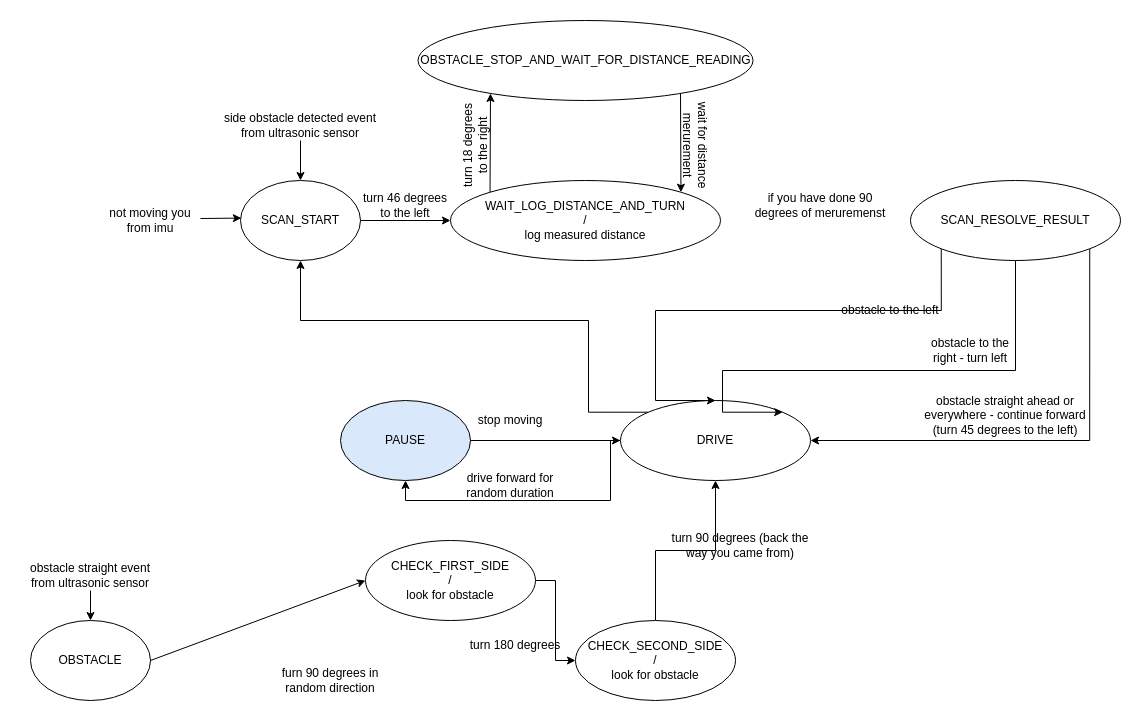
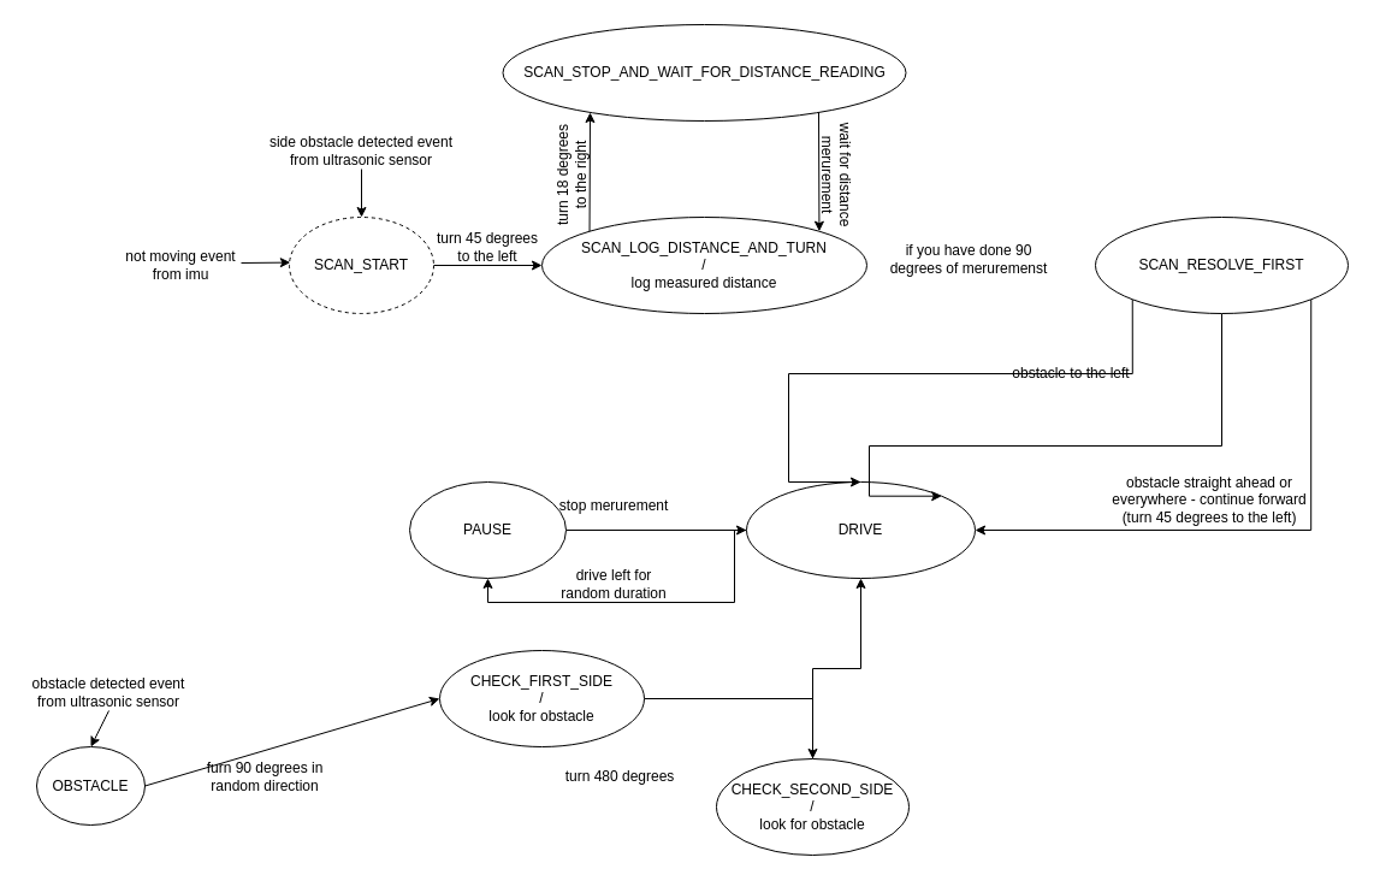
  <mxCell id="0" />
  <mxCell id="1" parent="0" />
  <mxCell id="2" style="edgeStyle=orthogonalEdgeStyle;rounded=0;orthogonalLoop=1;jettySize=auto;html=1;" edge="1" parent="1" source="3" target="5"><mxGeometry relative="1" as="geometry" /></mxCell>
- <mxCell id="3" value="PAUSE" style="ellipse;whiteSpace=wrap;html=1;fillColor=#dae8fc;" vertex="1" parent="1"><mxGeometry x="340" y="400" width="130" height="80" as="geometry" /></mxCell>
+ <mxCell id="3" value="PAUSE" style="ellipse;whiteSpace=wrap;html=1;" vertex="1" parent="1"><mxGeometry x="340" y="400" width="130" height="80" as="geometry" /></mxCell>
  <mxCell id="4" style="edgeStyle=orthogonalEdgeStyle;rounded=0;orthogonalLoop=1;jettySize=auto;html=1;entryX=0.5;entryY=1;entryDx=0;entryDy=0;" edge="1" parent="1" source="5" target="3"><mxGeometry relative="1" as="geometry"><Array as="points"><mxPoint x="610" y="500" /><mxPoint x="405" y="500" /></Array></mxGeometry></mxCell>
  <mxCell id="5" value="DRIVE" style="ellipse;whiteSpace=wrap;html=1;" vertex="1" parent="1"><mxGeometry x="620" y="400" width="190" height="80" as="geometry" /></mxCell>
  <mxCell id="6" style="edgeStyle=orthogonalEdgeStyle;rounded=0;orthogonalLoop=1;jettySize=auto;html=1;entryX=0;entryY=0.5;entryDx=0;entryDy=0;" edge="1" parent="1" source="7" target="8"><mxGeometry relative="1" as="geometry"><Array as="points"><mxPoint x="360" y="220" /><mxPoint x="360" y="220" /></Array></mxGeometry></mxCell>
- <mxCell id="7" value="SCAN_START" style="ellipse;whiteSpace=wrap;html=1;" vertex="1" parent="1"><mxGeometry x="240" y="180" width="120" height="80" as="geometry" /></mxCell>
- <mxCell id="8" value="WAIT_LOG_DISTANCE_AND_TURN&lt;div&gt;/&lt;/div&gt;&lt;div&gt;log measured distance&lt;/div&gt;" style="ellipse;whiteSpace=wrap;html=1;" vertex="1" parent="1"><mxGeometry x="450" y="180" width="270" height="80" as="geometry" /></mxCell>
- <mxCell id="9" value="OBSTACLE_STOP_AND_WAIT_FOR_DISTANCE_READING" style="ellipse;whiteSpace=wrap;html=1;" vertex="1" parent="1"><mxGeometry x="417.5" y="20" width="335" height="80" as="geometry" /></mxCell>
- <mxCell id="10" value="OBSTACLE" style="ellipse;whiteSpace=wrap;html=1;" vertex="1" parent="1"><mxGeometry x="30" y="620" width="120" height="80" as="geometry" /></mxCell>
+ <mxCell id="7" value="SCAN_START" style="ellipse;whiteSpace=wrap;html=1;dashed=1;" vertex="1" parent="1"><mxGeometry x="240" y="180" width="120" height="80" as="geometry" /></mxCell>
+ <mxCell id="8" value="SCAN_LOG_DISTANCE_AND_TURN&lt;div&gt;/&lt;/div&gt;&lt;div&gt;log measured distance&lt;/div&gt;" style="ellipse;whiteSpace=wrap;html=1;" vertex="1" parent="1"><mxGeometry x="450" y="180" width="270" height="80" as="geometry" /></mxCell>
+ <mxCell id="9" value="SCAN_STOP_AND_WAIT_FOR_DISTANCE_READING" style="ellipse;whiteSpace=wrap;html=1;" vertex="1" parent="1"><mxGeometry x="417.5" y="20" width="335" height="80" as="geometry" /></mxCell>
+ <mxCell id="10" value="OBSTACLE" style="ellipse;whiteSpace=wrap;html=1;" vertex="1" parent="1"><mxGeometry x="30" y="620" width="90" height="65" as="geometry" /></mxCell>
  <mxCell id="11" style="edgeStyle=orthogonalEdgeStyle;rounded=0;orthogonalLoop=1;jettySize=auto;html=1;exitX=1;exitY=0.5;exitDx=0;exitDy=0;" edge="1" parent="1" source="12" target="14"><mxGeometry relative="1" as="geometry"><mxPoint x="500" y="610" as="sourcePoint" /><mxPoint x="600" y="660" as="targetPoint" /></mxGeometry></mxCell>
  <mxCell id="12" value="CHECK_FIRST_SIDE&lt;div&gt;/&lt;/div&gt;&lt;div&gt;look for obstacle&lt;/div&gt;" style="ellipse;whiteSpace=wrap;html=1;" vertex="1" parent="1"><mxGeometry x="365" y="540" width="170" height="80" as="geometry" /></mxCell>
  <mxCell id="13" style="edgeStyle=orthogonalEdgeStyle;rounded=0;orthogonalLoop=1;jettySize=auto;html=1;entryX=0.5;entryY=1;entryDx=0;entryDy=0;" edge="1" parent="1" source="14" target="5"><mxGeometry relative="1" as="geometry"><mxPoint x="630" y="510" as="targetPoint" /></mxGeometry></mxCell>
- <mxCell id="14" value="CHECK_SECOND_SIDE&lt;div&gt;/&lt;/div&gt;&lt;div&gt;look for obstacle&lt;/div&gt;" style="ellipse;whiteSpace=wrap;html=1;" vertex="1" parent="1"><mxGeometry x="575" y="620" width="160" height="80" as="geometry" /></mxCell>
+ <mxCell id="14" value="CHECK_SECOND_SIDE&lt;div&gt;/&lt;/div&gt;&lt;div&gt;look for obstacle&lt;/div&gt;" style="ellipse;whiteSpace=wrap;html=1;" vertex="1" parent="1"><mxGeometry x="595" y="630" width="160" height="80" as="geometry" /></mxCell>
  <mxCell id="15" value="" style="endArrow=classic;html=1;rounded=0;entryX=0;entryY=0.5;entryDx=0;entryDy=0;exitX=1;exitY=0.5;exitDx=0;exitDy=0;" edge="1" parent="1" source="10" target="12"><mxGeometry width="50" height="50" relative="1" as="geometry"><mxPoint x="110" y="740" as="sourcePoint" /><mxPoint x="160" y="690" as="targetPoint" /></mxGeometry></mxCell>
- <mxCell id="16" value="furn 90 degrees in random direction" style="text;html=1;align=center;verticalAlign=middle;whiteSpace=wrap;rounded=0;" vertex="1" parent="1"><mxGeometry x="260" y="665" width="140" height="30" as="geometry" /></mxCell>
- <mxCell id="17" value="turn 180 degrees" style="text;html=1;align=center;verticalAlign=middle;whiteSpace=wrap;rounded=0;" vertex="1" parent="1"><mxGeometry x="460" y="630" width="110" height="30" as="geometry" /></mxCell>
- <mxCell id="18" value="turn 90 degrees (back the way you came from)" style="text;html=1;align=center;verticalAlign=middle;whiteSpace=wrap;rounded=0;" vertex="1" parent="1"><mxGeometry x="660" y="530" width="160" height="30" as="geometry" /></mxCell>
+ <mxCell id="16" value="furn 90 degrees in random direction" style="text;html=1;align=center;verticalAlign=middle;whiteSpace=wrap;rounded=0;" vertex="1" parent="1"><mxGeometry x="150" y="630" width="140" height="30" as="geometry" /></mxCell>
+ <mxCell id="17" value="turn 480 degrees" style="text;html=1;align=center;verticalAlign=middle;whiteSpace=wrap;rounded=0;" vertex="1" parent="1"><mxGeometry x="460" y="630" width="110" height="30" as="geometry" /></mxCell>
  <mxCell id="19" style="edgeStyle=orthogonalEdgeStyle;rounded=0;orthogonalLoop=1;jettySize=auto;html=1;entryX=1;entryY=0.5;entryDx=0;entryDy=0;exitX=1;exitY=1;exitDx=0;exitDy=0;" edge="1" parent="1" source="22" target="5"><mxGeometry relative="1" as="geometry"><Array as="points"><mxPoint x="1089" y="440" /></Array></mxGeometry></mxCell>
  <mxCell id="20" style="edgeStyle=orthogonalEdgeStyle;rounded=0;orthogonalLoop=1;jettySize=auto;html=1;entryX=0.5;entryY=0;entryDx=0;entryDy=0;exitX=0;exitY=1;exitDx=0;exitDy=0;" edge="1" parent="1" source="22" target="5"><mxGeometry relative="1" as="geometry"><Array as="points"><mxPoint x="941" y="310" /><mxPoint x="655" y="310" /></Array></mxGeometry></mxCell>
  <mxCell id="21" style="edgeStyle=orthogonalEdgeStyle;rounded=0;orthogonalLoop=1;jettySize=auto;html=1;entryX=1;entryY=0;entryDx=0;entryDy=0;" edge="1" parent="1" source="22" target="5"><mxGeometry relative="1" as="geometry"><mxPoint x="780" y="370" as="targetPoint" /><Array as="points"><mxPoint x="1015" y="370" /><mxPoint x="722" y="370" /></Array></mxGeometry></mxCell>
- <mxCell id="22" value="SCAN_RESOLVE_RESULT" style="ellipse;whiteSpace=wrap;html=1;" vertex="1" parent="1"><mxGeometry x="910" y="180" width="210" height="80" as="geometry" /></mxCell>
- <mxCell id="23" value="turn 46 degrees to the left" style="text;html=1;align=center;verticalAlign=middle;whiteSpace=wrap;rounded=0;" vertex="1" parent="1"><mxGeometry x="360" y="190" width="90" height="30" as="geometry" /></mxCell>
+ <mxCell id="22" value="SCAN_RESOLVE_FIRST" style="ellipse;whiteSpace=wrap;html=1;" vertex="1" parent="1"><mxGeometry x="910" y="180" width="210" height="80" as="geometry" /></mxCell>
+ <mxCell id="23" value="turn 45 degrees to the left" style="text;html=1;align=center;verticalAlign=middle;whiteSpace=wrap;rounded=0;" vertex="1" parent="1"><mxGeometry x="360" y="190" width="90" height="30" as="geometry" /></mxCell>
  <mxCell id="24" value="" style="endArrow=classic;html=1;rounded=0;exitX=0;exitY=0;exitDx=0;exitDy=0;" edge="1" parent="1" source="8"><mxGeometry width="50" height="50" relative="1" as="geometry"><mxPoint x="410" y="-10" as="sourcePoint" /><mxPoint x="490" y="93" as="targetPoint" /></mxGeometry></mxCell>
  <mxCell id="25" value="" style="endArrow=classic;html=1;rounded=0;entryX=1;entryY=0;entryDx=0;entryDy=0;" edge="1" parent="1" target="8"><mxGeometry width="50" height="50" relative="1" as="geometry"><mxPoint x="680" y="93" as="sourcePoint" /><mxPoint x="750" y="40" as="targetPoint" /></mxGeometry></mxCell>
  <mxCell id="26" value="turn 18 degrees to the right" style="text;html=1;align=center;verticalAlign=middle;whiteSpace=wrap;rounded=0;rotation=-90;" vertex="1" parent="1"><mxGeometry x="430" y="130" width="90" height="30" as="geometry" /></mxCell>
  <mxCell id="27" value="wait for distance merurement" style="text;html=1;align=center;verticalAlign=middle;whiteSpace=wrap;rounded=0;rotation=90;" vertex="1" parent="1"><mxGeometry x="650" y="130" width="90" height="30" as="geometry" /></mxCell>
- <mxCell id="28" value="if you have done 90 degrees of meruremenst" style="text;html=1;align=center;verticalAlign=middle;whiteSpace=wrap;rounded=0;" vertex="1" parent="1"><mxGeometry x="750" y="190" width="140" height="30" as="geometry" /></mxCell>
+ <mxCell id="28" value="if you have done 90 degrees of meruremenst" style="text;html=1;align=center;verticalAlign=middle;whiteSpace=wrap;rounded=0;" vertex="1" parent="1"><mxGeometry x="735" y="200" width="140" height="30" as="geometry" /></mxCell>
  <mxCell id="29" value="obstacle to the left" style="text;html=1;align=center;verticalAlign=middle;whiteSpace=wrap;rounded=0;" vertex="1" parent="1"><mxGeometry x="840" y="300" width="100" height="20" as="geometry" /></mxCell>
- <mxCell id="30" value="obstacle to the right - turn&lt;span style=&quot;background-color: initial;&quot;&gt;&amp;nbsp;left&lt;/span&gt;" style="text;html=1;align=center;verticalAlign=middle;whiteSpace=wrap;rounded=0;" vertex="1" parent="1"><mxGeometry x="920" y="330" width="100" height="40" as="geometry" /></mxCell>
  <mxCell id="31" value="obstacle straight ahead or everywhere - continue forward (turn 45 degrees to the left)" style="text;html=1;align=center;verticalAlign=middle;whiteSpace=wrap;rounded=0;" vertex="1" parent="1"><mxGeometry x="920" y="390" width="170" height="50" as="geometry" /></mxCell>
- <mxCell id="32" value="stop moving" style="text;html=1;align=center;verticalAlign=middle;whiteSpace=wrap;rounded=0;" vertex="1" parent="1"><mxGeometry x="460" y="400" width="100" height="40" as="geometry" /></mxCell>
- <mxCell id="33" value="drive forward for random duration" style="text;html=1;align=center;verticalAlign=middle;whiteSpace=wrap;rounded=0;" vertex="1" parent="1"><mxGeometry x="460" y="470" width="100" height="30" as="geometry" /></mxCell>
+ <mxCell id="32" value="stop merurement" style="text;html=1;align=center;verticalAlign=middle;whiteSpace=wrap;rounded=0;" vertex="1" parent="1"><mxGeometry x="460" y="400" width="100" height="40" as="geometry" /></mxCell>
+ <mxCell id="33" value="drive left for random duration" style="text;html=1;align=center;verticalAlign=middle;whiteSpace=wrap;rounded=0;" vertex="1" parent="1"><mxGeometry x="460" y="470" width="100" height="30" as="geometry" /></mxCell>
  <mxCell id="34" value="" style="endArrow=classic;html=1;rounded=0;entryX=0.5;entryY=0;entryDx=0;entryDy=0;" edge="1" parent="1" target="10"><mxGeometry width="50" height="50" relative="1" as="geometry"><mxPoint x="90" y="590" as="sourcePoint" /><mxPoint x="-10" y="550" as="targetPoint" /></mxGeometry></mxCell>
- <mxCell id="35" value="obstacle straight event from ultrasonic sensor" style="text;html=1;align=center;verticalAlign=middle;whiteSpace=wrap;rounded=0;" vertex="1" parent="1"><mxGeometry x="20" y="560" width="140" height="30" as="geometry" /></mxCell>
+ <mxCell id="35" value="obstacle detected event from ultrasonic sensor" style="text;html=1;align=center;verticalAlign=middle;whiteSpace=wrap;rounded=0;" vertex="1" parent="1"><mxGeometry x="20" y="560" width="140" height="30" as="geometry" /></mxCell>
  <mxCell id="36" value="" style="endArrow=classic;html=1;rounded=0;entryX=0.5;entryY=0;entryDx=0;entryDy=0;" edge="1" parent="1" target="7"><mxGeometry width="50" height="50" relative="1" as="geometry"><mxPoint x="300" y="140" as="sourcePoint" /><mxPoint x="260" y="120" as="targetPoint" /></mxGeometry></mxCell>
  <mxCell id="37" value="side obstacle detected event from ultrasonic sensor" style="text;html=1;align=center;verticalAlign=middle;whiteSpace=wrap;rounded=0;" vertex="1" parent="1"><mxGeometry x="220" y="110" width="160" height="30" as="geometry" /></mxCell>
- <mxCell id="38" value="not moving you from imu" style="text;html=1;align=center;verticalAlign=middle;whiteSpace=wrap;rounded=0;" vertex="1" parent="1"><mxGeometry x="100" y="205" width="100" height="30" as="geometry" /></mxCell>
+ <mxCell id="38" value="not moving event from imu" style="text;html=1;align=center;verticalAlign=middle;whiteSpace=wrap;rounded=0;" vertex="1" parent="1"><mxGeometry x="100" y="205" width="100" height="30" as="geometry" /></mxCell>
  <mxCell id="39" value="" style="endArrow=classic;html=1;rounded=0;entryX=0.007;entryY=0.47;entryDx=0;entryDy=0;entryPerimeter=0;" edge="1" parent="1" target="7"><mxGeometry width="50" height="50" relative="1" as="geometry"><mxPoint x="200" y="218" as="sourcePoint" /><mxPoint x="250" y="260" as="targetPoint" /></mxGeometry></mxCell>
- <mxCell id="40" style="edgeStyle=orthogonalEdgeStyle;rounded=0;orthogonalLoop=1;jettySize=auto;html=1;entryX=0.5;entryY=1;entryDx=0;entryDy=0;exitX=0;exitY=0;exitDx=0;exitDy=0;" edge="1" parent="1" source="5" target="7"><mxGeometry relative="1" as="geometry"><mxPoint x="590" y="320" as="sourcePoint" /><mxPoint x="415" y="490" as="targetPoint" /><Array as="points"><mxPoint x="588" y="320" /><mxPoint x="300" y="320" /></Array></mxGeometry></mxCell>
